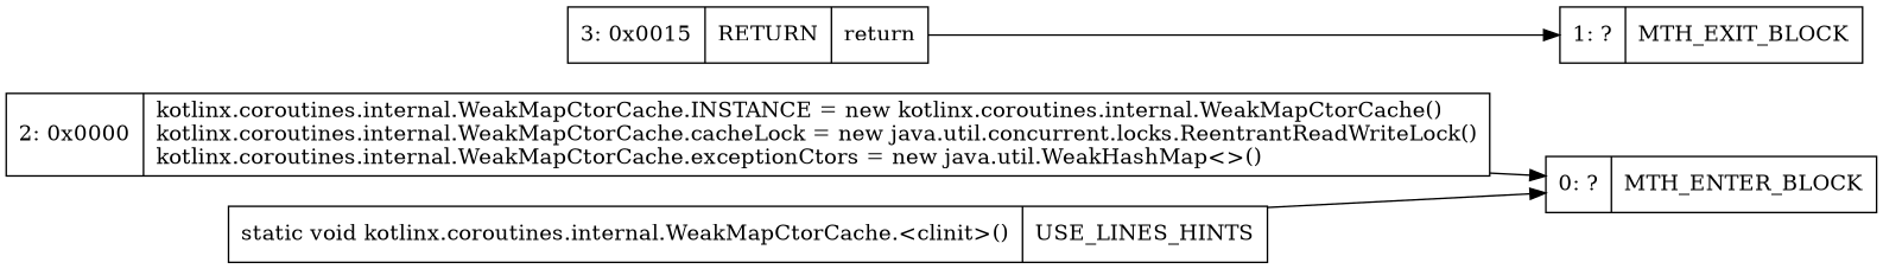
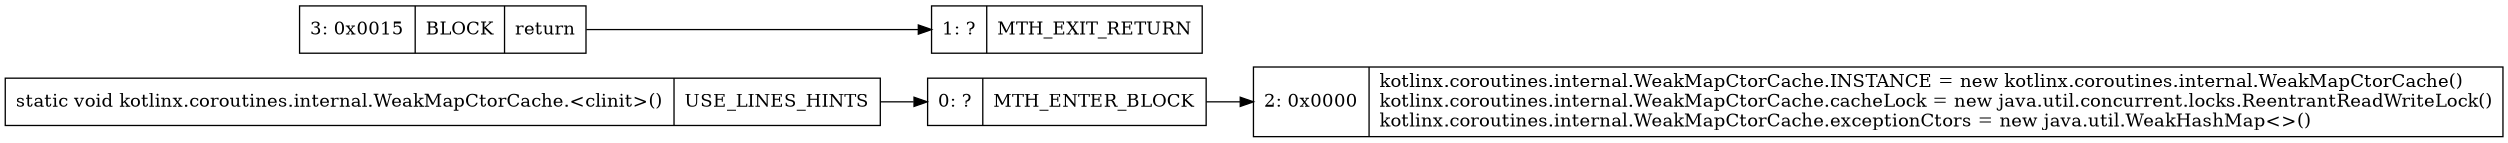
  digraph {
    fontname="DejaVu Serif"
    rankdir=LR
    node [fontname="DejaVu Serif" shape=record]
    edge [fontname="DejaVu Serif"]
    n1 [label="{0\:\ ?|MTH_ENTER_BLOCK\l}"]
    n2 [label="{2\:\ 0x0000|kotlinx.coroutines.internal.WeakMapCtorCache.INSTANCE = new kotlinx.coroutines.internal.WeakMapCtorCache()\lkotlinx.coroutines.internal.WeakMapCtorCache.cacheLock = new java.util.concurrent.locks.ReentrantReadWriteLock()\lkotlinx.coroutines.internal.WeakMapCtorCache.exceptionCtors = new java.util.WeakHashMap\<\>()\l}"]
-   n3 [label="{3\:\ 0x0015|RETURN\l|return\l}"]
-   n4 [label="{1\:\ ?|MTH_EXIT_BLOCK\l}"]
+   n3 [label="{3\:\ 0x0015|BLOCK\l|return\l}"]
+   n4 [label="{1\:\ ?|MTH_EXIT_RETURN\l}"]
    n5 [label="{static void kotlinx.coroutines.internal.WeakMapCtorCache.\<clinit\>()  | USE_LINES_HINTS\l}"]
-   n2 -> n1
+   n1 -> n2
    n3 -> n4
    n5 -> n1
  }
